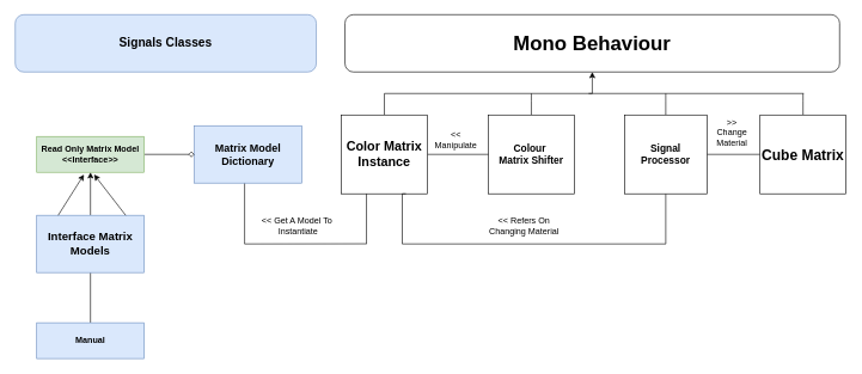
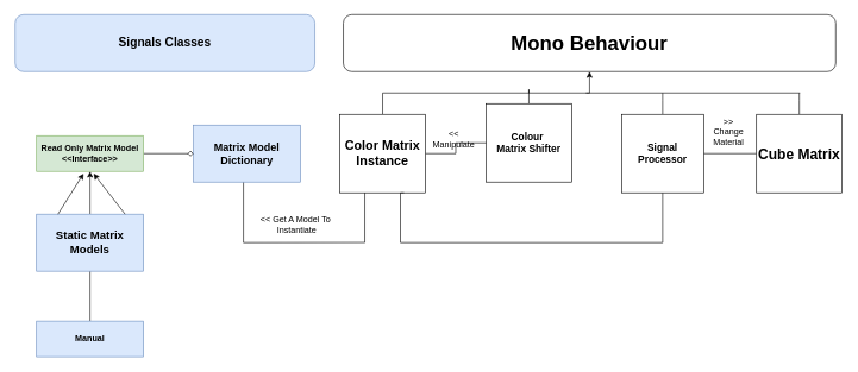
  <mxCell id="0" />
  <mxCell id="1" parent="0" />
  <mxCell id="2" value="&lt;font size=&quot;1&quot;&gt;&lt;b style=&quot;font-size: 28px;&quot;&gt;Mono Behaviour&lt;/b&gt;&lt;/font&gt;" style="rounded=1;whiteSpace=wrap;html=1;" vertex="1" parent="1"><mxGeometry x="480" y="20" width="690" height="80" as="geometry" /></mxCell>
  <mxCell id="3" style="edgeStyle=orthogonalEdgeStyle;rounded=0;orthogonalLoop=1;jettySize=auto;html=1;endArrow=none;endFill=0;" edge="1" parent="1" source="4"><mxGeometry relative="1" as="geometry"><mxPoint x="740" y="130" as="targetPoint" /></mxGeometry></mxCell>
- <mxCell id="4" value="&lt;div&gt;&lt;b&gt;&lt;font style=&quot;font-size: 14px;&quot;&gt;Colour&amp;nbsp;&lt;/font&gt;&lt;/b&gt;&lt;/div&gt;&lt;div&gt;&lt;b&gt;&lt;font style=&quot;font-size: 14px;&quot;&gt;Matrix Shifter&lt;/font&gt;&lt;/b&gt;&lt;/div&gt;" style="rounded=0;whiteSpace=wrap;html=1;" vertex="1" parent="1"><mxGeometry x="680" y="160" width="120" height="110" as="geometry" /></mxCell>
+ <mxCell id="4" value="&lt;div&gt;&lt;b&gt;&lt;font style=&quot;font-size: 14px;&quot;&gt;Colour&amp;nbsp;&lt;/font&gt;&lt;/b&gt;&lt;/div&gt;&lt;div&gt;&lt;b&gt;&lt;font style=&quot;font-size: 14px;&quot;&gt;Matrix Shifter&lt;/font&gt;&lt;/b&gt;&lt;/div&gt;" style="rounded=0;whiteSpace=wrap;html=1;" vertex="1" parent="1"><mxGeometry x="680" y="145" width="120" height="110" as="geometry" /></mxCell>
  <mxCell id="5" style="edgeStyle=orthogonalEdgeStyle;rounded=0;orthogonalLoop=1;jettySize=auto;html=1;exitX=0.5;exitY=0;exitDx=0;exitDy=0;entryX=0.5;entryY=1;entryDx=0;entryDy=0;" edge="1" parent="1" source="8" target="2"><mxGeometry relative="1" as="geometry"><Array as="points"><mxPoint x="535" y="130" /><mxPoint x="825" y="130" /></Array></mxGeometry></mxCell>
  <mxCell id="6" style="edgeStyle=orthogonalEdgeStyle;rounded=0;orthogonalLoop=1;jettySize=auto;html=1;endArrow=none;endFill=0;" edge="1" parent="1" source="8" target="4"><mxGeometry relative="1" as="geometry" /></mxCell>
  <mxCell id="7" style="edgeStyle=orthogonalEdgeStyle;rounded=0;orthogonalLoop=1;jettySize=auto;html=1;endArrow=none;endFill=0;" edge="1" parent="1"><mxGeometry relative="1" as="geometry"><mxPoint x="510" y="340" as="targetPoint" /><mxPoint x="510" y="260" as="sourcePoint" /></mxGeometry></mxCell>
  <mxCell id="8" value="&lt;font style=&quot;font-size: 18px;&quot;&gt;&lt;b&gt;Color Matrix Instance&lt;/b&gt;&lt;/font&gt;" style="rounded=0;whiteSpace=wrap;html=1;" vertex="1" parent="1"><mxGeometry x="475" y="160" width="120" height="110" as="geometry" /></mxCell>
  <mxCell id="9" style="edgeStyle=orthogonalEdgeStyle;rounded=0;orthogonalLoop=1;jettySize=auto;html=1;endArrow=none;endFill=0;" edge="1" parent="1" source="12"><mxGeometry relative="1" as="geometry"><mxPoint x="927.5" y="130" as="targetPoint" /></mxGeometry></mxCell>
  <mxCell id="10" style="edgeStyle=orthogonalEdgeStyle;rounded=0;orthogonalLoop=1;jettySize=auto;html=1;entryX=0.75;entryY=1;entryDx=0;entryDy=0;endArrow=none;endFill=0;" edge="1" parent="1" source="12" target="8"><mxGeometry relative="1" as="geometry"><mxPoint x="928" y="340" as="targetPoint" /><Array as="points"><mxPoint x="928" y="340" /><mxPoint x="560" y="340" /><mxPoint x="560" y="270" /></Array></mxGeometry></mxCell>
  <mxCell id="11" style="edgeStyle=orthogonalEdgeStyle;rounded=0;orthogonalLoop=1;jettySize=auto;html=1;entryX=0;entryY=0.5;entryDx=0;entryDy=0;endArrow=none;endFill=0;" edge="1" parent="1" source="12" target="14"><mxGeometry relative="1" as="geometry" /></mxCell>
  <mxCell id="12" value="&lt;font style=&quot;font-size: 14px;&quot;&gt;&lt;b&gt;Signal Processor&lt;/b&gt;&lt;/font&gt;" style="rounded=0;whiteSpace=wrap;html=1;" vertex="1" parent="1"><mxGeometry x="870" y="160" width="115" height="110" as="geometry" /></mxCell>
  <mxCell id="13" style="edgeStyle=orthogonalEdgeStyle;rounded=0;orthogonalLoop=1;jettySize=auto;html=1;endArrow=none;endFill=0;" edge="1" parent="1" source="14"><mxGeometry relative="1" as="geometry"><mxPoint x="1119" y="130" as="targetPoint" /></mxGeometry></mxCell>
  <mxCell id="14" value="&lt;b&gt;&lt;font style=&quot;font-size: 20px;&quot;&gt;Cube Matrix&lt;/font&gt;&lt;/b&gt;" style="rounded=0;whiteSpace=wrap;html=1;" vertex="1" parent="1"><mxGeometry x="1059" y="160" width="120" height="110" as="geometry" /></mxCell>
  <mxCell id="15" value="" style="endArrow=none;html=1;rounded=0;" edge="1" parent="1"><mxGeometry width="50" height="50" relative="1" as="geometry"><mxPoint x="1120" y="130" as="sourcePoint" /><mxPoint x="820" y="130" as="targetPoint" /></mxGeometry></mxCell>
  <mxCell id="16" value="&lt;div&gt;&amp;lt;&amp;lt;&lt;/div&gt;&lt;div&gt;Manipulate&lt;/div&gt;" style="text;html=1;strokeColor=none;fillColor=none;align=center;verticalAlign=middle;whiteSpace=wrap;rounded=0;" vertex="1" parent="1"><mxGeometry x="600" y="180" width="70" height="30" as="geometry" /></mxCell>
  <mxCell id="17" value="&lt;div&gt;&amp;gt;&amp;gt;&lt;br&gt;&lt;/div&gt;&lt;div&gt;Change&lt;/div&gt;&lt;div&gt;Material&lt;br&gt;&lt;/div&gt;" style="text;html=1;strokeColor=none;fillColor=none;align=center;verticalAlign=middle;whiteSpace=wrap;rounded=0;" vertex="1" parent="1"><mxGeometry x="990" y="160" width="60" height="50" as="geometry" /></mxCell>
- <mxCell id="18" value="&amp;lt;&amp;lt; Refers On Changing Material" style="text;html=1;strokeColor=none;fillColor=none;align=center;verticalAlign=middle;whiteSpace=wrap;rounded=0;" vertex="1" parent="1"><mxGeometry x="670" y="300" width="120" height="30" as="geometry" /></mxCell>
  <mxCell id="19" value="&lt;b&gt;&lt;font style=&quot;font-size: 17px;&quot;&gt;Signals Classes&lt;/font&gt;&lt;/b&gt;" style="rounded=1;whiteSpace=wrap;html=1;fillColor=#dae8fc;strokeColor=#6c8ebf;" vertex="1" parent="1"><mxGeometry x="20" y="20" width="420" height="80" as="geometry" /></mxCell>
  <mxCell id="20" style="edgeStyle=orthogonalEdgeStyle;rounded=0;orthogonalLoop=1;jettySize=auto;html=1;endArrow=none;endFill=0;" edge="1" parent="1"><mxGeometry relative="1" as="geometry"><mxPoint x="340" y="340" as="targetPoint" /><mxPoint x="340" y="255" as="sourcePoint" /></mxGeometry></mxCell>
  <mxCell id="21" value="&lt;b style=&quot;font-size: 15px;&quot;&gt;Matrix Model Dictionary&lt;br&gt;&lt;/b&gt;" style="rounded=0;whiteSpace=wrap;html=1;fillColor=#dae8fc;strokeColor=#6c8ebf;" vertex="1" parent="1"><mxGeometry x="270" y="175" width="150" height="80" as="geometry" /></mxCell>
  <mxCell id="22" style="edgeStyle=orthogonalEdgeStyle;rounded=0;orthogonalLoop=1;jettySize=auto;html=1;entryX=0;entryY=0.5;entryDx=0;entryDy=0;endArrow=diamond;endFill=0;" edge="1" parent="1" source="23" target="21"><mxGeometry relative="1" as="geometry" /></mxCell>
  <mxCell id="23" value="&lt;div&gt;&lt;b&gt;Read Only Matrix Model&lt;/b&gt;&lt;/div&gt;&lt;div&gt;&lt;b&gt;&amp;lt;&amp;lt;Interface&amp;gt;&amp;gt;&lt;br&gt;&lt;/b&gt;&lt;/div&gt;" style="rounded=0;whiteSpace=wrap;html=1;fillColor=#d5e8d4;strokeColor=#82b366;" vertex="1" parent="1"><mxGeometry x="50" y="190" width="150" height="50" as="geometry" /></mxCell>
  <mxCell id="24" style="edgeStyle=orthogonalEdgeStyle;rounded=0;orthogonalLoop=1;jettySize=auto;html=1;entryX=0.5;entryY=1;entryDx=0;entryDy=0;" edge="1" parent="1" source="26" target="23"><mxGeometry relative="1" as="geometry" /></mxCell>
  <mxCell id="25" style="edgeStyle=orthogonalEdgeStyle;rounded=0;orthogonalLoop=1;jettySize=auto;html=1;entryX=0.5;entryY=0;entryDx=0;entryDy=0;endArrow=none;endFill=0;" edge="1" parent="1" source="26" target="27"><mxGeometry relative="1" as="geometry" /></mxCell>
- <mxCell id="26" value="&lt;font style=&quot;font-size: 16px;&quot;&gt;&lt;b&gt;Interface Matrix Models&lt;br&gt;&lt;/b&gt;&lt;/font&gt;" style="rounded=0;whiteSpace=wrap;html=1;fillColor=#dae8fc;strokeColor=#6c8ebf;" vertex="1" parent="1"><mxGeometry x="50" y="300" width="150" height="80" as="geometry" /></mxCell>
+ <mxCell id="26" value="&lt;font style=&quot;font-size: 16px;&quot;&gt;&lt;b&gt;Static Matrix Models&lt;br&gt;&lt;/b&gt;&lt;/font&gt;" style="rounded=0;whiteSpace=wrap;html=1;fillColor=#dae8fc;strokeColor=#6c8ebf;" vertex="1" parent="1"><mxGeometry x="50" y="300" width="150" height="80" as="geometry" /></mxCell>
  <mxCell id="27" value="&lt;b&gt;Manual&lt;/b&gt;" style="rounded=0;whiteSpace=wrap;html=1;fillColor=#dae8fc;strokeColor=#6c8ebf;" vertex="1" parent="1"><mxGeometry x="50" y="450" width="150" height="50" as="geometry" /></mxCell>
  <mxCell id="28" value="" style="endArrow=classic;html=1;rounded=0;entryX=0.5;entryY=1;entryDx=0;entryDy=0;exitX=0.794;exitY=-0.039;exitDx=0;exitDy=0;exitPerimeter=0;" edge="1" parent="1"><mxGeometry width="50" height="50" relative="1" as="geometry"><mxPoint x="174.1" y="300" as="sourcePoint" /><mxPoint x="130" y="243.12" as="targetPoint" /></mxGeometry></mxCell>
  <mxCell id="29" value="" style="endArrow=classic;html=1;rounded=0;exitX=0.794;exitY=-0.039;exitDx=0;exitDy=0;exitPerimeter=0;" edge="1" parent="1"><mxGeometry width="50" height="50" relative="1" as="geometry"><mxPoint x="80" y="300" as="sourcePoint" /><mxPoint x="115.9" y="243.12" as="targetPoint" /></mxGeometry></mxCell>
  <mxCell id="30" value="" style="endArrow=none;html=1;rounded=0;" edge="1" parent="1"><mxGeometry width="50" height="50" relative="1" as="geometry"><mxPoint x="340" y="340" as="sourcePoint" /><mxPoint x="510" y="339.78" as="targetPoint" /></mxGeometry></mxCell>
  <mxCell id="31" value="&lt;div&gt;&amp;lt;&amp;lt; Get A Model To&amp;nbsp;&lt;/div&gt;&lt;div&gt;Instantiate&lt;br&gt;&lt;/div&gt;" style="text;html=1;strokeColor=none;fillColor=none;align=center;verticalAlign=middle;whiteSpace=wrap;rounded=0;" vertex="1" parent="1"><mxGeometry x="310" y="285" width="210" height="60" as="geometry" /></mxCell>
